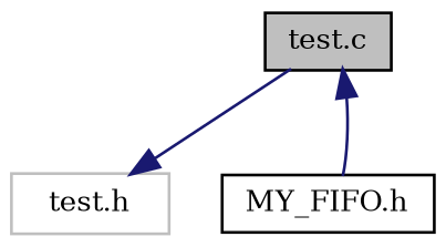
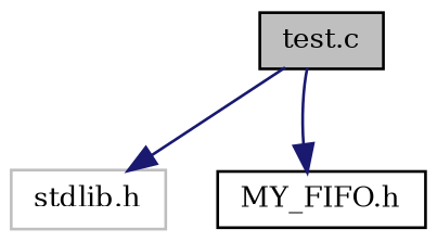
  digraph {
    fontname="DejaVu Serif"
    node [color=black fillcolor=white fontname="DejaVu Serif" fontsize=10 shape=record style=filled]
    edge [color=midnightblue fontname="DejaVu Serif" fontsize=10 labelfontname=Helvetica labelfontsize=10 style=solid]
    n1 [fillcolor=grey75 fontcolor=black height=0.2 label="test.c" width=0.4]
-   n2 [color=grey75 height=0.2 label="test.h" width=0.4]
+   n2 [color=grey75 height=0.2 label="stdlib.h" width=0.4]
    n3 [height=0.2 label="MY_FIFO.h" width=0.4]
    n1 -> n2
-   n3 -> n1
+   n1 -> n3
  }
